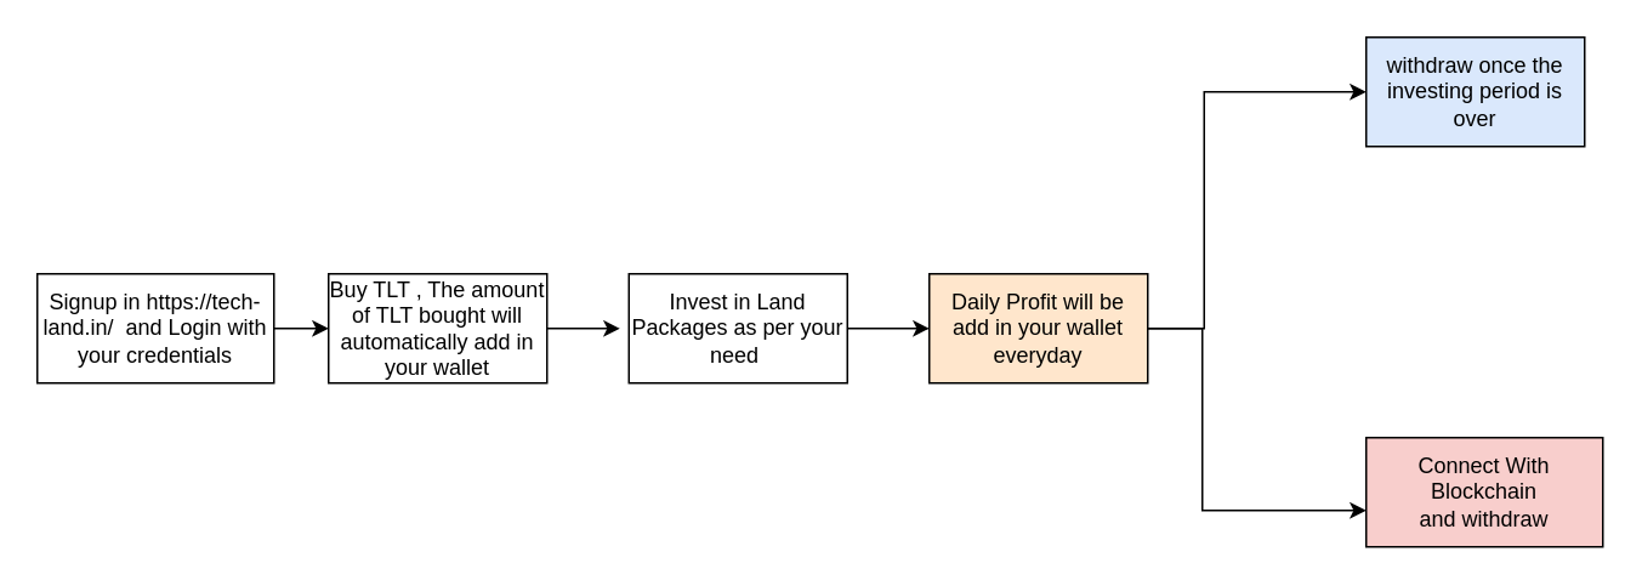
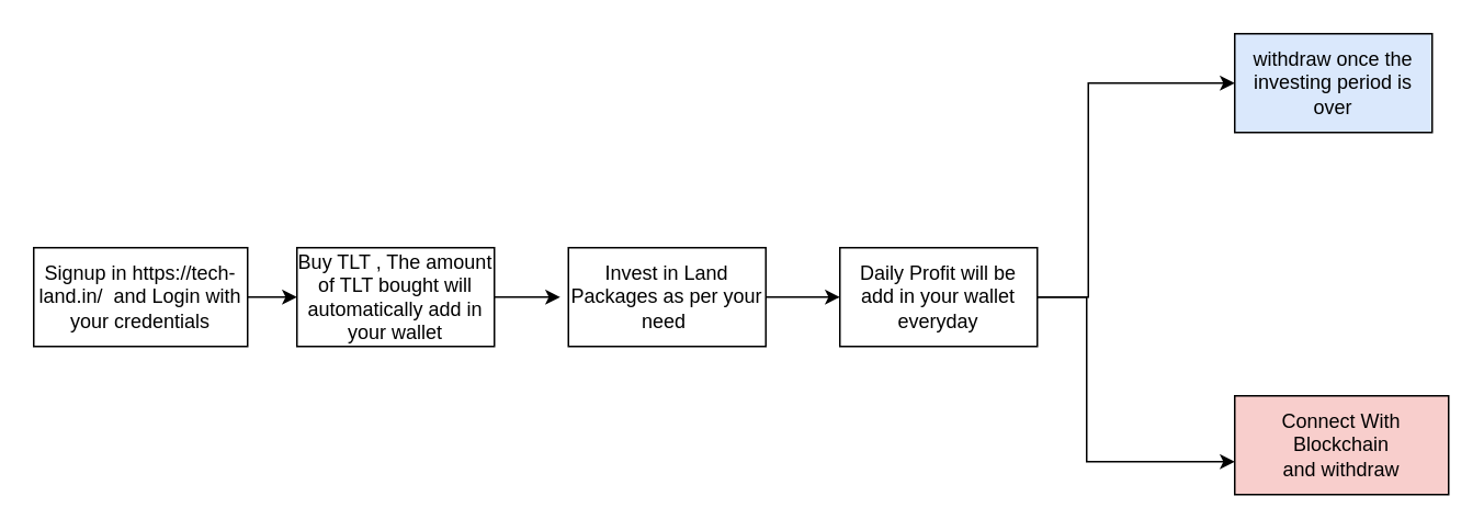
  <mxCell id="0" />
  <mxCell id="1" parent="0" />
  <mxCell id="2" style="edgeStyle=orthogonalEdgeStyle;rounded=0;orthogonalLoop=1;jettySize=auto;html=1;exitX=1;exitY=0.5;exitDx=0;exitDy=0;" edge="1" parent="1" source="3"><mxGeometry relative="1" as="geometry"><mxPoint x="180" y="180" as="targetPoint" /></mxGeometry></mxCell>
  <mxCell id="3" value="Signup in&amp;nbsp;https://tech-land.in/&amp;nbsp; and Login with your credentials" style="rounded=0;whiteSpace=wrap;html=1;" vertex="1" parent="1"><mxGeometry x="20" y="150" width="130" height="60" as="geometry" /></mxCell>
  <mxCell id="4" style="edgeStyle=orthogonalEdgeStyle;rounded=0;orthogonalLoop=1;jettySize=auto;html=1;exitX=1;exitY=0.5;exitDx=0;exitDy=0;" edge="1" parent="1" source="5"><mxGeometry relative="1" as="geometry"><mxPoint x="340" y="180" as="targetPoint" /></mxGeometry></mxCell>
  <mxCell id="5" value="Buy TLT , The amount of TLT bought will automatically add in your wallet" style="rounded=0;whiteSpace=wrap;html=1;" vertex="1" parent="1"><mxGeometry x="180" y="150" width="120" height="60" as="geometry" /></mxCell>
  <mxCell id="6" style="edgeStyle=orthogonalEdgeStyle;rounded=0;orthogonalLoop=1;jettySize=auto;html=1;exitX=1;exitY=0.5;exitDx=0;exitDy=0;" edge="1" parent="1" source="7"><mxGeometry relative="1" as="geometry"><mxPoint x="510" y="180" as="targetPoint" /></mxGeometry></mxCell>
  <mxCell id="7" value="Invest in Land Packages as per your need&amp;nbsp;" style="rounded=0;whiteSpace=wrap;html=1;" vertex="1" parent="1"><mxGeometry x="345" y="150" width="120" height="60" as="geometry" /></mxCell>
  <mxCell id="8" style="edgeStyle=orthogonalEdgeStyle;rounded=0;orthogonalLoop=1;jettySize=auto;html=1;" edge="1" parent="1" source="9"><mxGeometry relative="1" as="geometry"><mxPoint x="750" y="280" as="targetPoint" /><Array as="points"><mxPoint x="660" y="180" /></Array></mxGeometry></mxCell>
- <mxCell id="9" value="Daily Profit will be add in your wallet everyday" style="rounded=0;whiteSpace=wrap;html=1;fillColor=#ffe6cc;" vertex="1" parent="1"><mxGeometry x="510" y="150" width="120" height="60" as="geometry" /></mxCell>
+ <mxCell id="9" value="Daily Profit will be add in your wallet everyday" style="rounded=0;whiteSpace=wrap;html=1;" vertex="1" parent="1"><mxGeometry x="510" y="150" width="120" height="60" as="geometry" /></mxCell>
  <mxCell id="10" style="edgeStyle=orthogonalEdgeStyle;rounded=0;orthogonalLoop=1;jettySize=auto;html=1;exitX=1;exitY=0.5;exitDx=0;exitDy=0;" edge="1" parent="1" source="9"><mxGeometry relative="1" as="geometry"><mxPoint x="750" y="50" as="targetPoint" /><Array as="points"><mxPoint x="661" y="180" /></Array></mxGeometry></mxCell>
  <mxCell id="11" value="withdraw once the investing period is over" style="rounded=0;whiteSpace=wrap;html=1;fillColor=#dae8fc;" vertex="1" parent="1"><mxGeometry x="750" y="20" width="120" height="60" as="geometry" /></mxCell>
  <mxCell id="12" value="Connect With Blockchain and&amp;nbsp;withdraw" style="rounded=0;whiteSpace=wrap;html=1;fillColor=#f8cecc;" vertex="1" parent="1"><mxGeometry x="750" y="240" width="130" height="60" as="geometry" /></mxCell>
